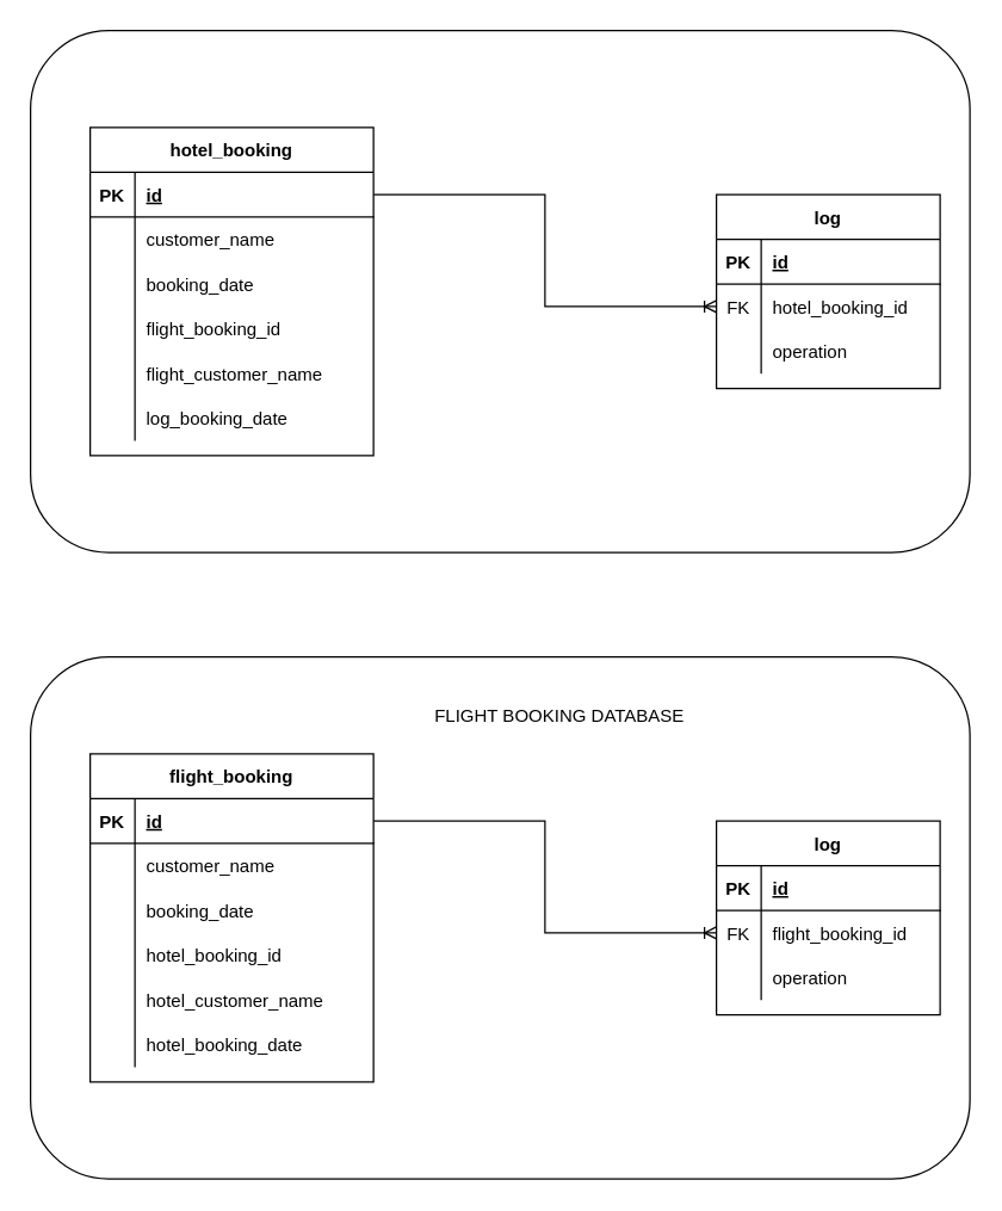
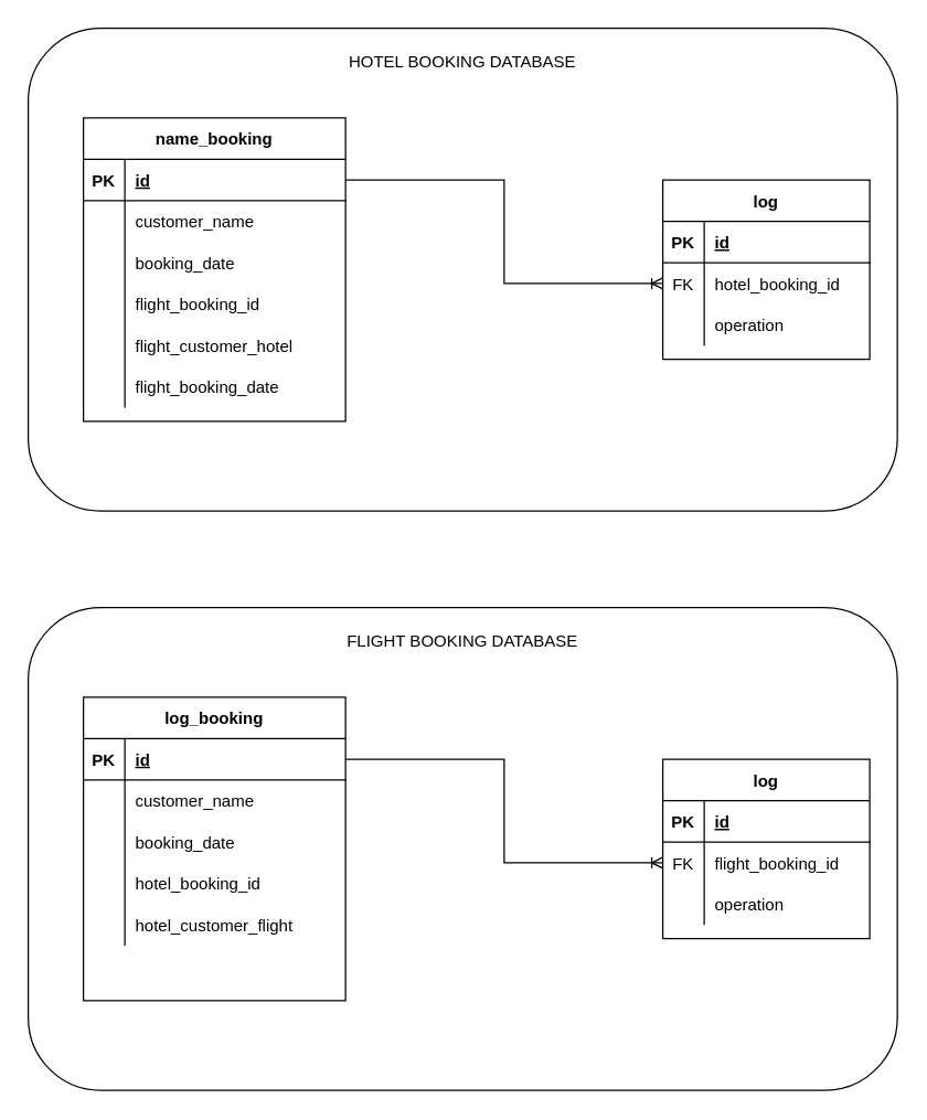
  <mxCell id="0" />
  <mxCell id="1" parent="0" />
  <mxCell id="2" value="" style="group" vertex="1" connectable="0" parent="1"><mxGeometry x="20" y="20" width="630" height="350" as="geometry" /></mxCell>
  <mxCell id="3" value="" style="rounded=1;whiteSpace=wrap;html=1;" vertex="1" parent="2"><mxGeometry width="630" height="350" as="geometry" /></mxCell>
+ <mxCell id="4" value="HOTEL BOOKING DATABASE" style="text;html=1;strokeColor=none;fillColor=none;align=center;verticalAlign=middle;whiteSpace=wrap;rounded=0;" vertex="1" parent="2"><mxGeometry x="200" y="10" width="230" height="30" as="geometry" /></mxCell>
  <mxCell id="5" value="log" style="shape=table;startSize=30;container=1;collapsible=1;childLayout=tableLayout;fixedRows=1;rowLines=0;fontStyle=1;align=center;resizeLast=1;" parent="2" vertex="1"><mxGeometry x="460" y="110" width="150" height="130" as="geometry" /></mxCell>
  <mxCell id="6" value="" style="shape=partialRectangle;collapsible=0;dropTarget=0;pointerEvents=0;fillColor=none;points=[[0,0.5],[1,0.5]];portConstraint=eastwest;top=0;left=0;right=0;bottom=1;" parent="5" vertex="1"><mxGeometry y="30" width="150" height="30" as="geometry" /></mxCell>
  <mxCell id="7" value="PK" style="shape=partialRectangle;overflow=hidden;connectable=0;fillColor=none;top=0;left=0;bottom=0;right=0;fontStyle=1;" parent="6" vertex="1"><mxGeometry width="30" height="30" as="geometry"><mxRectangle width="30" height="30" as="alternateBounds" /></mxGeometry></mxCell>
  <mxCell id="8" value="id" style="shape=partialRectangle;overflow=hidden;connectable=0;fillColor=none;top=0;left=0;bottom=0;right=0;align=left;spacingLeft=6;fontStyle=5;" parent="6" vertex="1"><mxGeometry x="30" width="120" height="30" as="geometry"><mxRectangle width="120" height="30" as="alternateBounds" /></mxGeometry></mxCell>
  <mxCell id="9" value="" style="shape=partialRectangle;collapsible=0;dropTarget=0;pointerEvents=0;fillColor=none;points=[[0,0.5],[1,0.5]];portConstraint=eastwest;top=0;left=0;right=0;bottom=0;" parent="5" vertex="1"><mxGeometry y="60" width="150" height="30" as="geometry" /></mxCell>
  <mxCell id="10" value="FK" style="shape=partialRectangle;overflow=hidden;connectable=0;fillColor=none;top=0;left=0;bottom=0;right=0;" parent="9" vertex="1"><mxGeometry width="30" height="30" as="geometry"><mxRectangle width="30" height="30" as="alternateBounds" /></mxGeometry></mxCell>
  <mxCell id="11" value="hotel_booking_id" style="shape=partialRectangle;overflow=hidden;connectable=0;fillColor=none;top=0;left=0;bottom=0;right=0;align=left;spacingLeft=6;" parent="9" vertex="1"><mxGeometry x="30" width="120" height="30" as="geometry"><mxRectangle width="120" height="30" as="alternateBounds" /></mxGeometry></mxCell>
  <mxCell id="12" value="" style="shape=partialRectangle;collapsible=0;dropTarget=0;pointerEvents=0;fillColor=none;points=[[0,0.5],[1,0.5]];portConstraint=eastwest;top=0;left=0;right=0;bottom=0;" parent="5" vertex="1"><mxGeometry y="90" width="150" height="30" as="geometry" /></mxCell>
  <mxCell id="13" value="" style="shape=partialRectangle;overflow=hidden;connectable=0;fillColor=none;top=0;left=0;bottom=0;right=0;" parent="12" vertex="1"><mxGeometry width="30" height="30" as="geometry"><mxRectangle width="30" height="30" as="alternateBounds" /></mxGeometry></mxCell>
  <mxCell id="14" value="operation" style="shape=partialRectangle;overflow=hidden;connectable=0;fillColor=none;top=0;left=0;bottom=0;right=0;align=left;spacingLeft=6;" parent="12" vertex="1"><mxGeometry x="30" width="120" height="30" as="geometry"><mxRectangle width="120" height="30" as="alternateBounds" /></mxGeometry></mxCell>
- <mxCell id="15" value="hotel_booking" style="shape=table;startSize=30;container=1;collapsible=1;childLayout=tableLayout;fixedRows=1;rowLines=0;fontStyle=1;align=center;resizeLast=1;" parent="2" vertex="1"><mxGeometry x="40" y="65" width="190" height="220" as="geometry" /></mxCell>
+ <mxCell id="15" value="name_booking" style="shape=table;startSize=30;container=1;collapsible=1;childLayout=tableLayout;fixedRows=1;rowLines=0;fontStyle=1;align=center;resizeLast=1;" parent="2" vertex="1"><mxGeometry x="40" y="65" width="190" height="220" as="geometry" /></mxCell>
  <mxCell id="16" value="" style="shape=partialRectangle;collapsible=0;dropTarget=0;pointerEvents=0;fillColor=none;points=[[0,0.5],[1,0.5]];portConstraint=eastwest;top=0;left=0;right=0;bottom=1;" parent="15" vertex="1"><mxGeometry y="30" width="190" height="30" as="geometry" /></mxCell>
  <mxCell id="17" value="PK" style="shape=partialRectangle;overflow=hidden;connectable=0;fillColor=none;top=0;left=0;bottom=0;right=0;fontStyle=1;" parent="16" vertex="1"><mxGeometry width="30" height="30" as="geometry"><mxRectangle width="30" height="30" as="alternateBounds" /></mxGeometry></mxCell>
  <mxCell id="18" value="id" style="shape=partialRectangle;overflow=hidden;connectable=0;fillColor=none;top=0;left=0;bottom=0;right=0;align=left;spacingLeft=6;fontStyle=5;" parent="16" vertex="1"><mxGeometry x="30" width="160" height="30" as="geometry"><mxRectangle width="160" height="30" as="alternateBounds" /></mxGeometry></mxCell>
  <mxCell id="19" value="" style="shape=partialRectangle;collapsible=0;dropTarget=0;pointerEvents=0;fillColor=none;points=[[0,0.5],[1,0.5]];portConstraint=eastwest;top=0;left=0;right=0;bottom=0;" parent="15" vertex="1"><mxGeometry y="60" width="190" height="30" as="geometry" /></mxCell>
  <mxCell id="20" value="" style="shape=partialRectangle;overflow=hidden;connectable=0;fillColor=none;top=0;left=0;bottom=0;right=0;" parent="19" vertex="1"><mxGeometry width="30" height="30" as="geometry"><mxRectangle width="30" height="30" as="alternateBounds" /></mxGeometry></mxCell>
  <mxCell id="21" value="customer_name" style="shape=partialRectangle;overflow=hidden;connectable=0;fillColor=none;top=0;left=0;bottom=0;right=0;align=left;spacingLeft=6;" parent="19" vertex="1"><mxGeometry x="30" width="160" height="30" as="geometry"><mxRectangle width="160" height="30" as="alternateBounds" /></mxGeometry></mxCell>
  <mxCell id="22" style="shape=partialRectangle;collapsible=0;dropTarget=0;pointerEvents=0;fillColor=none;points=[[0,0.5],[1,0.5]];portConstraint=eastwest;top=0;left=0;right=0;bottom=0;" parent="15" vertex="1"><mxGeometry y="90" width="190" height="30" as="geometry" /></mxCell>
  <mxCell id="23" style="shape=partialRectangle;overflow=hidden;connectable=0;fillColor=none;top=0;left=0;bottom=0;right=0;" parent="22" vertex="1"><mxGeometry width="30" height="30" as="geometry"><mxRectangle width="30" height="30" as="alternateBounds" /></mxGeometry></mxCell>
  <mxCell id="24" value="booking_date" style="shape=partialRectangle;overflow=hidden;connectable=0;fillColor=none;top=0;left=0;bottom=0;right=0;align=left;spacingLeft=6;" parent="22" vertex="1"><mxGeometry x="30" width="160" height="30" as="geometry"><mxRectangle width="160" height="30" as="alternateBounds" /></mxGeometry></mxCell>
  <mxCell id="25" style="shape=partialRectangle;collapsible=0;dropTarget=0;pointerEvents=0;fillColor=none;points=[[0,0.5],[1,0.5]];portConstraint=eastwest;top=0;left=0;right=0;bottom=0;" parent="15" vertex="1"><mxGeometry y="120" width="190" height="30" as="geometry" /></mxCell>
  <mxCell id="26" style="shape=partialRectangle;overflow=hidden;connectable=0;fillColor=none;top=0;left=0;bottom=0;right=0;" parent="25" vertex="1"><mxGeometry width="30" height="30" as="geometry"><mxRectangle width="30" height="30" as="alternateBounds" /></mxGeometry></mxCell>
  <mxCell id="27" value="flight_booking_id" style="shape=partialRectangle;overflow=hidden;connectable=0;fillColor=none;top=0;left=0;bottom=0;right=0;align=left;spacingLeft=6;" parent="25" vertex="1"><mxGeometry x="30" width="160" height="30" as="geometry"><mxRectangle width="160" height="30" as="alternateBounds" /></mxGeometry></mxCell>
  <mxCell id="28" style="shape=partialRectangle;collapsible=0;dropTarget=0;pointerEvents=0;fillColor=none;points=[[0,0.5],[1,0.5]];portConstraint=eastwest;top=0;left=0;right=0;bottom=0;" parent="15" vertex="1"><mxGeometry y="150" width="190" height="30" as="geometry" /></mxCell>
  <mxCell id="29" style="shape=partialRectangle;overflow=hidden;connectable=0;fillColor=none;top=0;left=0;bottom=0;right=0;" parent="28" vertex="1"><mxGeometry width="30" height="30" as="geometry"><mxRectangle width="30" height="30" as="alternateBounds" /></mxGeometry></mxCell>
- <mxCell id="30" value="flight_customer_name" style="shape=partialRectangle;overflow=hidden;connectable=0;fillColor=none;top=0;left=0;bottom=0;right=0;align=left;spacingLeft=6;" parent="28" vertex="1"><mxGeometry x="30" width="160" height="30" as="geometry"><mxRectangle width="160" height="30" as="alternateBounds" /></mxGeometry></mxCell>
+ <mxCell id="30" value="flight_customer_hotel" style="shape=partialRectangle;overflow=hidden;connectable=0;fillColor=none;top=0;left=0;bottom=0;right=0;align=left;spacingLeft=6;" parent="28" vertex="1"><mxGeometry x="30" width="160" height="30" as="geometry"><mxRectangle width="160" height="30" as="alternateBounds" /></mxGeometry></mxCell>
  <mxCell id="31" style="shape=partialRectangle;collapsible=0;dropTarget=0;pointerEvents=0;fillColor=none;points=[[0,0.5],[1,0.5]];portConstraint=eastwest;top=0;left=0;right=0;bottom=0;" parent="15" vertex="1"><mxGeometry y="180" width="190" height="30" as="geometry" /></mxCell>
  <mxCell id="32" value="" style="shape=partialRectangle;overflow=hidden;connectable=0;fillColor=none;top=0;left=0;bottom=0;right=0;" parent="31" vertex="1"><mxGeometry width="30" height="30" as="geometry"><mxRectangle width="30" height="30" as="alternateBounds" /></mxGeometry></mxCell>
- <mxCell id="33" value="log_booking_date" style="shape=partialRectangle;overflow=hidden;connectable=0;fillColor=none;top=0;left=0;bottom=0;right=0;align=left;spacingLeft=6;" parent="31" vertex="1"><mxGeometry x="30" width="160" height="30" as="geometry"><mxRectangle width="160" height="30" as="alternateBounds" /></mxGeometry></mxCell>
+ <mxCell id="33" value="flight_booking_date" style="shape=partialRectangle;overflow=hidden;connectable=0;fillColor=none;top=0;left=0;bottom=0;right=0;align=left;spacingLeft=6;" parent="31" vertex="1"><mxGeometry x="30" width="160" height="30" as="geometry"><mxRectangle width="160" height="30" as="alternateBounds" /></mxGeometry></mxCell>
  <mxCell id="34" style="edgeStyle=orthogonalEdgeStyle;rounded=0;orthogonalLoop=1;jettySize=auto;html=1;entryX=0;entryY=0.5;entryDx=0;entryDy=0;endArrow=ERoneToMany;endFill=0;" edge="1" parent="2" source="16" target="9"><mxGeometry relative="1" as="geometry" /></mxCell>
  <mxCell id="35" value="" style="group" vertex="1" connectable="0" parent="1"><mxGeometry x="20" y="440" width="630" height="350" as="geometry" /></mxCell>
  <mxCell id="36" value="" style="rounded=1;whiteSpace=wrap;html=1;" vertex="1" parent="35"><mxGeometry width="630" height="350" as="geometry" /></mxCell>
- <mxCell id="37" value="FLIGHT BOOKING DATABASE" style="text;html=1;strokeColor=none;fillColor=none;align=center;verticalAlign=middle;whiteSpace=wrap;rounded=0;" vertex="1" parent="35"><mxGeometry x="240" y="25" width="230" height="30" as="geometry" /></mxCell>
+ <mxCell id="37" value="FLIGHT BOOKING DATABASE" style="text;html=1;strokeColor=none;fillColor=none;align=center;verticalAlign=middle;whiteSpace=wrap;rounded=0;" vertex="1" parent="35"><mxGeometry x="200" y="10" width="230" height="30" as="geometry" /></mxCell>
  <mxCell id="38" value="log" style="shape=table;startSize=30;container=1;collapsible=1;childLayout=tableLayout;fixedRows=1;rowLines=0;fontStyle=1;align=center;resizeLast=1;" vertex="1" parent="35"><mxGeometry x="460" y="110" width="150" height="130" as="geometry" /></mxCell>
  <mxCell id="39" value="" style="shape=partialRectangle;collapsible=0;dropTarget=0;pointerEvents=0;fillColor=none;points=[[0,0.5],[1,0.5]];portConstraint=eastwest;top=0;left=0;right=0;bottom=1;" vertex="1" parent="38"><mxGeometry y="30" width="150" height="30" as="geometry" /></mxCell>
  <mxCell id="40" value="PK" style="shape=partialRectangle;overflow=hidden;connectable=0;fillColor=none;top=0;left=0;bottom=0;right=0;fontStyle=1;" vertex="1" parent="39"><mxGeometry width="30" height="30" as="geometry"><mxRectangle width="30" height="30" as="alternateBounds" /></mxGeometry></mxCell>
  <mxCell id="41" value="id" style="shape=partialRectangle;overflow=hidden;connectable=0;fillColor=none;top=0;left=0;bottom=0;right=0;align=left;spacingLeft=6;fontStyle=5;" vertex="1" parent="39"><mxGeometry x="30" width="120" height="30" as="geometry"><mxRectangle width="120" height="30" as="alternateBounds" /></mxGeometry></mxCell>
  <mxCell id="42" value="" style="shape=partialRectangle;collapsible=0;dropTarget=0;pointerEvents=0;fillColor=none;points=[[0,0.5],[1,0.5]];portConstraint=eastwest;top=0;left=0;right=0;bottom=0;" vertex="1" parent="38"><mxGeometry y="60" width="150" height="30" as="geometry" /></mxCell>
  <mxCell id="43" value="FK" style="shape=partialRectangle;overflow=hidden;connectable=0;fillColor=none;top=0;left=0;bottom=0;right=0;" vertex="1" parent="42"><mxGeometry width="30" height="30" as="geometry"><mxRectangle width="30" height="30" as="alternateBounds" /></mxGeometry></mxCell>
  <mxCell id="44" value="flight_booking_id" style="shape=partialRectangle;overflow=hidden;connectable=0;fillColor=none;top=0;left=0;bottom=0;right=0;align=left;spacingLeft=6;" vertex="1" parent="42"><mxGeometry x="30" width="120" height="30" as="geometry"><mxRectangle width="120" height="30" as="alternateBounds" /></mxGeometry></mxCell>
  <mxCell id="45" value="" style="shape=partialRectangle;collapsible=0;dropTarget=0;pointerEvents=0;fillColor=none;points=[[0,0.5],[1,0.5]];portConstraint=eastwest;top=0;left=0;right=0;bottom=0;" vertex="1" parent="38"><mxGeometry y="90" width="150" height="30" as="geometry" /></mxCell>
  <mxCell id="46" value="" style="shape=partialRectangle;overflow=hidden;connectable=0;fillColor=none;top=0;left=0;bottom=0;right=0;" vertex="1" parent="45"><mxGeometry width="30" height="30" as="geometry"><mxRectangle width="30" height="30" as="alternateBounds" /></mxGeometry></mxCell>
  <mxCell id="47" value="operation" style="shape=partialRectangle;overflow=hidden;connectable=0;fillColor=none;top=0;left=0;bottom=0;right=0;align=left;spacingLeft=6;" vertex="1" parent="45"><mxGeometry x="30" width="120" height="30" as="geometry"><mxRectangle width="120" height="30" as="alternateBounds" /></mxGeometry></mxCell>
- <mxCell id="48" value="flight_booking" style="shape=table;startSize=30;container=1;collapsible=1;childLayout=tableLayout;fixedRows=1;rowLines=0;fontStyle=1;align=center;resizeLast=1;" vertex="1" parent="35"><mxGeometry x="40" y="65" width="190" height="220" as="geometry" /></mxCell>
+ <mxCell id="48" value="log_booking" style="shape=table;startSize=30;container=1;collapsible=1;childLayout=tableLayout;fixedRows=1;rowLines=0;fontStyle=1;align=center;resizeLast=1;" vertex="1" parent="35"><mxGeometry x="40" y="65" width="190" height="220" as="geometry" /></mxCell>
  <mxCell id="49" value="" style="shape=partialRectangle;collapsible=0;dropTarget=0;pointerEvents=0;fillColor=none;points=[[0,0.5],[1,0.5]];portConstraint=eastwest;top=0;left=0;right=0;bottom=1;" vertex="1" parent="48"><mxGeometry y="30" width="190" height="30" as="geometry" /></mxCell>
  <mxCell id="50" value="PK" style="shape=partialRectangle;overflow=hidden;connectable=0;fillColor=none;top=0;left=0;bottom=0;right=0;fontStyle=1;" vertex="1" parent="49"><mxGeometry width="30" height="30" as="geometry"><mxRectangle width="30" height="30" as="alternateBounds" /></mxGeometry></mxCell>
  <mxCell id="51" value="id" style="shape=partialRectangle;overflow=hidden;connectable=0;fillColor=none;top=0;left=0;bottom=0;right=0;align=left;spacingLeft=6;fontStyle=5;" vertex="1" parent="49"><mxGeometry x="30" width="160" height="30" as="geometry"><mxRectangle width="160" height="30" as="alternateBounds" /></mxGeometry></mxCell>
  <mxCell id="52" value="" style="shape=partialRectangle;collapsible=0;dropTarget=0;pointerEvents=0;fillColor=none;points=[[0,0.5],[1,0.5]];portConstraint=eastwest;top=0;left=0;right=0;bottom=0;" vertex="1" parent="48"><mxGeometry y="60" width="190" height="30" as="geometry" /></mxCell>
  <mxCell id="53" value="" style="shape=partialRectangle;overflow=hidden;connectable=0;fillColor=none;top=0;left=0;bottom=0;right=0;" vertex="1" parent="52"><mxGeometry width="30" height="30" as="geometry"><mxRectangle width="30" height="30" as="alternateBounds" /></mxGeometry></mxCell>
  <mxCell id="54" value="customer_name" style="shape=partialRectangle;overflow=hidden;connectable=0;fillColor=none;top=0;left=0;bottom=0;right=0;align=left;spacingLeft=6;" vertex="1" parent="52"><mxGeometry x="30" width="160" height="30" as="geometry"><mxRectangle width="160" height="30" as="alternateBounds" /></mxGeometry></mxCell>
  <mxCell id="55" style="shape=partialRectangle;collapsible=0;dropTarget=0;pointerEvents=0;fillColor=none;points=[[0,0.5],[1,0.5]];portConstraint=eastwest;top=0;left=0;right=0;bottom=0;" vertex="1" parent="48"><mxGeometry y="90" width="190" height="30" as="geometry" /></mxCell>
  <mxCell id="56" style="shape=partialRectangle;overflow=hidden;connectable=0;fillColor=none;top=0;left=0;bottom=0;right=0;" vertex="1" parent="55"><mxGeometry width="30" height="30" as="geometry"><mxRectangle width="30" height="30" as="alternateBounds" /></mxGeometry></mxCell>
  <mxCell id="57" value="booking_date" style="shape=partialRectangle;overflow=hidden;connectable=0;fillColor=none;top=0;left=0;bottom=0;right=0;align=left;spacingLeft=6;" vertex="1" parent="55"><mxGeometry x="30" width="160" height="30" as="geometry"><mxRectangle width="160" height="30" as="alternateBounds" /></mxGeometry></mxCell>
  <mxCell id="58" style="shape=partialRectangle;collapsible=0;dropTarget=0;pointerEvents=0;fillColor=none;points=[[0,0.5],[1,0.5]];portConstraint=eastwest;top=0;left=0;right=0;bottom=0;" vertex="1" parent="48"><mxGeometry y="120" width="190" height="30" as="geometry" /></mxCell>
  <mxCell id="59" style="shape=partialRectangle;overflow=hidden;connectable=0;fillColor=none;top=0;left=0;bottom=0;right=0;" vertex="1" parent="58"><mxGeometry width="30" height="30" as="geometry"><mxRectangle width="30" height="30" as="alternateBounds" /></mxGeometry></mxCell>
  <mxCell id="60" value="hotel_booking_id" style="shape=partialRectangle;overflow=hidden;connectable=0;fillColor=none;top=0;left=0;bottom=0;right=0;align=left;spacingLeft=6;" vertex="1" parent="58"><mxGeometry x="30" width="160" height="30" as="geometry"><mxRectangle width="160" height="30" as="alternateBounds" /></mxGeometry></mxCell>
  <mxCell id="61" style="shape=partialRectangle;collapsible=0;dropTarget=0;pointerEvents=0;fillColor=none;points=[[0,0.5],[1,0.5]];portConstraint=eastwest;top=0;left=0;right=0;bottom=0;" vertex="1" parent="48"><mxGeometry y="150" width="190" height="30" as="geometry" /></mxCell>
  <mxCell id="62" style="shape=partialRectangle;overflow=hidden;connectable=0;fillColor=none;top=0;left=0;bottom=0;right=0;" vertex="1" parent="61"><mxGeometry width="30" height="30" as="geometry"><mxRectangle width="30" height="30" as="alternateBounds" /></mxGeometry></mxCell>
- <mxCell id="63" value="hotel_customer_name" style="shape=partialRectangle;overflow=hidden;connectable=0;fillColor=none;top=0;left=0;bottom=0;right=0;align=left;spacingLeft=6;" vertex="1" parent="61"><mxGeometry x="30" width="160" height="30" as="geometry"><mxRectangle width="160" height="30" as="alternateBounds" /></mxGeometry></mxCell>
+ <mxCell id="63" value="hotel_customer_flight" style="shape=partialRectangle;overflow=hidden;connectable=0;fillColor=none;top=0;left=0;bottom=0;right=0;align=left;spacingLeft=6;" vertex="1" parent="61"><mxGeometry x="30" width="160" height="30" as="geometry"><mxRectangle width="160" height="30" as="alternateBounds" /></mxGeometry></mxCell>
  <mxCell id="64" style="shape=partialRectangle;collapsible=0;dropTarget=0;pointerEvents=0;fillColor=none;points=[[0,0.5],[1,0.5]];portConstraint=eastwest;top=0;left=0;right=0;bottom=0;" vertex="1" parent="48"><mxGeometry y="180" width="190" height="30" as="geometry" /></mxCell>
  <mxCell id="65" value="" style="shape=partialRectangle;overflow=hidden;connectable=0;fillColor=none;top=0;left=0;bottom=0;right=0;" vertex="1" parent="64"><mxGeometry width="30" height="30" as="geometry"><mxRectangle width="30" height="30" as="alternateBounds" /></mxGeometry></mxCell>
- <mxCell id="66" value="hotel_booking_date" style="shape=partialRectangle;overflow=hidden;connectable=0;fillColor=none;top=0;left=0;bottom=0;right=0;align=left;spacingLeft=6;" vertex="1" parent="64"><mxGeometry x="30" width="160" height="30" as="geometry"><mxRectangle width="160" height="30" as="alternateBounds" /></mxGeometry></mxCell>
  <mxCell id="67" style="edgeStyle=orthogonalEdgeStyle;rounded=0;orthogonalLoop=1;jettySize=auto;html=1;entryX=0;entryY=0.5;entryDx=0;entryDy=0;endArrow=ERoneToMany;endFill=0;" edge="1" parent="35" source="49" target="42"><mxGeometry relative="1" as="geometry" /></mxCell>
